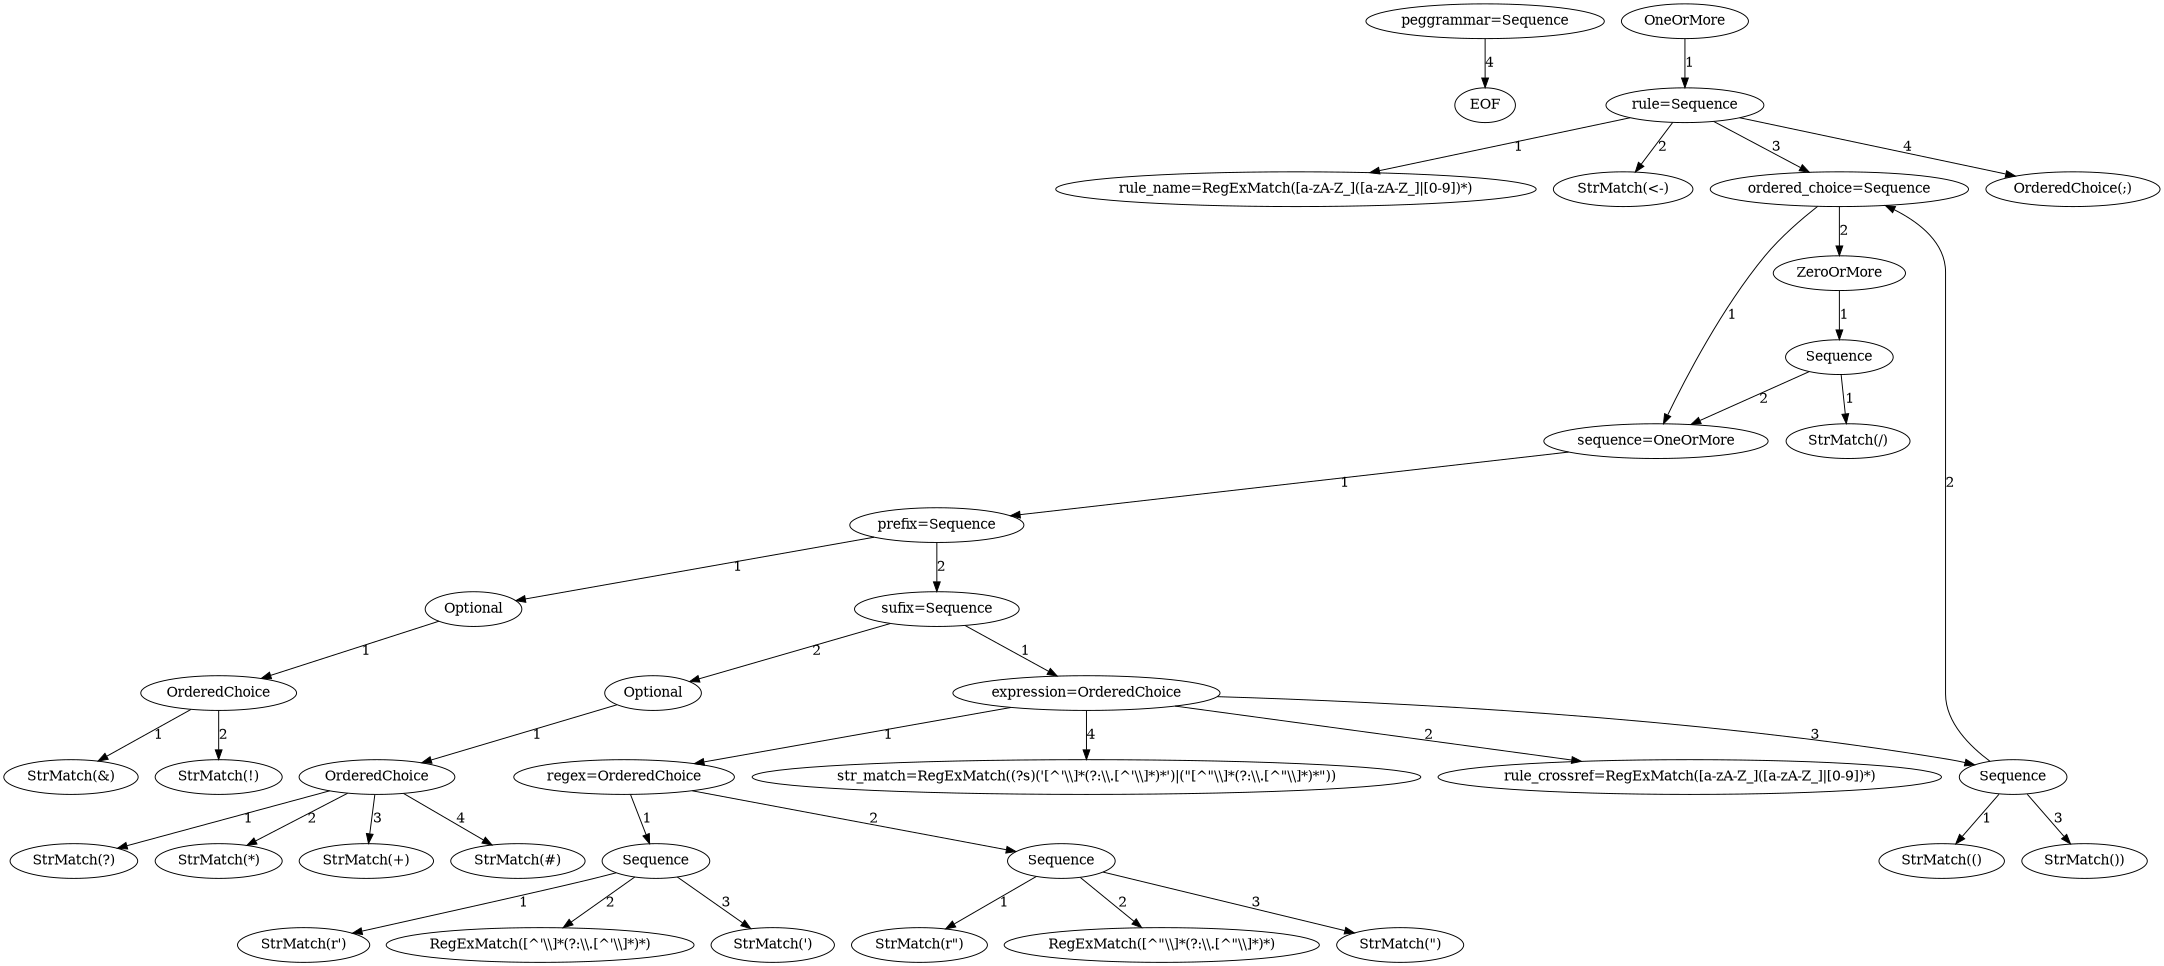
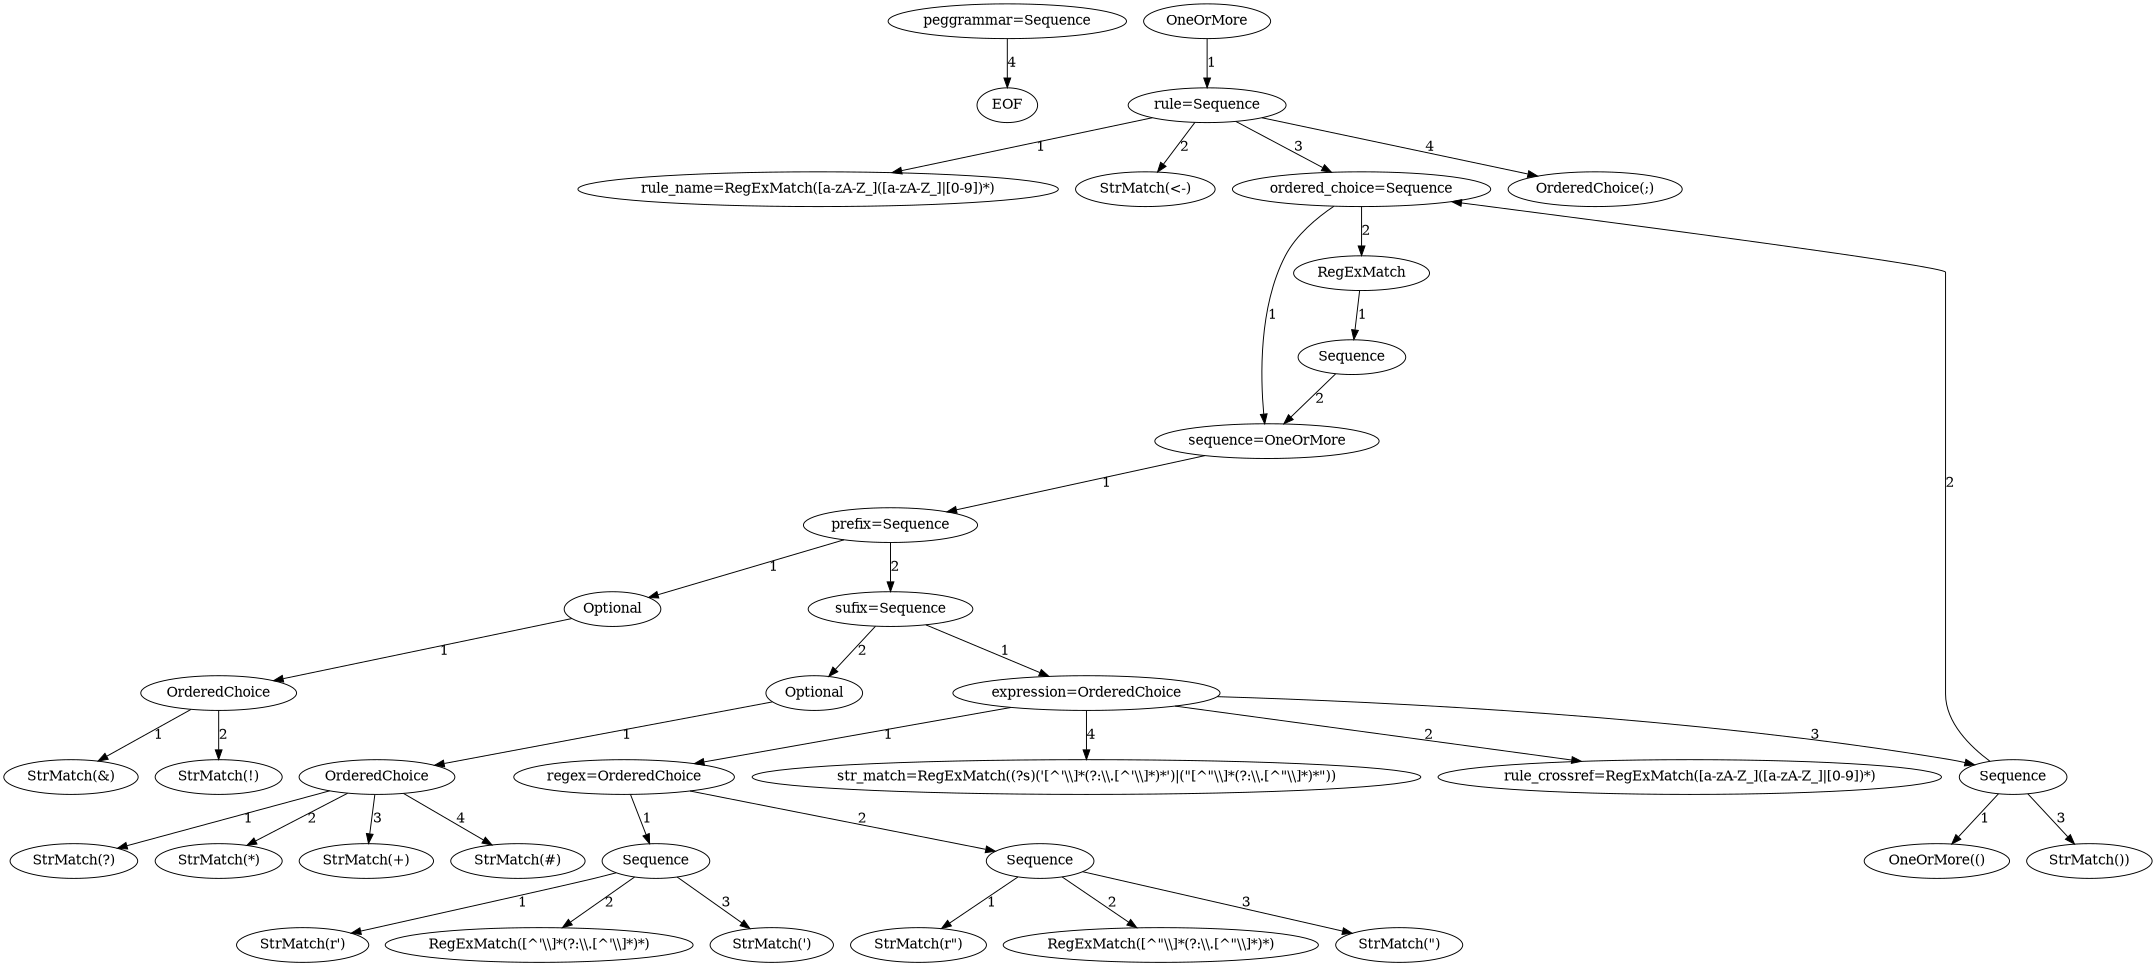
  digraph {
    n1 [label="peggrammar=Sequence"]
    n2 [label=EOF]
    n3 [label=OneOrMore]
    n4 [label="rule=Sequence"]
    n5 [label="rule_name=RegExMatch([a-zA-Z_]([a-zA-Z_]|[0-9])*)"]
    n6 [label="StrMatch(<-)"]
    n7 [label="ordered_choice=Sequence"]
    n8 [label="OrderedChoice(;)"]
    n9 [label="sequence=OneOrMore"]
-   n10 [label=ZeroOrMore]
+   n10 [label=RegExMatch]
    n11 [label="prefix=Sequence"]
    n12 [label=Sequence]
    n13 [label=Optional]
    n14 [label="sufix=Sequence"]
    n15 [label=OrderedChoice]
    n16 [label="expression=OrderedChoice"]
    n17 [label=Optional]
    n18 [label="StrMatch(&)"]
    n19 [label="StrMatch(!)"]
    n20 [label="regex=OrderedChoice"]
    n21 [label="rule_crossref=RegExMatch([a-zA-Z_]([a-zA-Z_]|[0-9])*)"]
    n22 [label=Sequence]
    n23 [label="str_match=RegExMatch((?s)('[^'\\\\]*(?:\\\\.[^'\\\\]*)*')|(\"[^\"\\\\]*(?:\\\\.[^\"\\\\]*)*\"))"]
    n24 [label=OrderedChoice]
    n25 [label=Sequence]
    n26 [label=Sequence]
-   n27 [label="StrMatch(()"]
+   n27 [label="OneOrMore(()"]
    n28 [label="StrMatch())"]
    n29 [label="StrMatch(r')"]
    n30 [label="RegExMatch([^'\\\\]*(?:\\\\.[^'\\\\]*)*)"]
    n31 [label="StrMatch(')"]
    n32 [label="StrMatch(r\")"]
    n33 [label="RegExMatch([^\"\\\\]*(?:\\\\.[^\"\\\\]*)*)"]
    n34 [label="StrMatch(\")"]
    n35 [label="StrMatch(?)"]
    n36 [label="StrMatch(*)"]
    n37 [label="StrMatch(+)"]
    n38 [label="StrMatch(#)"]
-   n39 [label="StrMatch(/)"]
    n1 -> n2 [label=4]
    n3 -> n4 [label=1]
    n4 -> n5 [label=1]
    n4 -> n6 [label=2]
    n4 -> n7 [label=3]
    n4 -> n8 [label=4]
    n7 -> n9 [label=1]
    n7 -> n10 [label=2]
    n9 -> n11 [label=1]
    n10 -> n12 [label=1]
    n11 -> n13 [label=1]
    n11 -> n14 [label=2]
    n12 -> n9 [label=2]
-   n12 -> n39 [label=1]
    n13 -> n15 [label=1]
    n14 -> n16 [label=1]
    n14 -> n17 [label=2]
    n15 -> n18 [label=1]
    n15 -> n19 [label=2]
    n16 -> n20 [label=1]
    n16 -> n21 [label=2]
    n16 -> n22 [label=3]
    n16 -> n23 [label=4]
    n17 -> n24 [label=1]
    n20 -> n25 [label=1]
    n20 -> n26 [label=2]
    n22 -> n7 [label=2]
    n22 -> n27 [label=1]
    n22 -> n28 [label=3]
    n24 -> n35 [label=1]
    n24 -> n36 [label=2]
    n24 -> n37 [label=3]
    n24 -> n38 [label=4]
    n25 -> n29 [label=1]
    n25 -> n30 [label=2]
    n25 -> n31 [label=3]
    n26 -> n32 [label=1]
    n26 -> n33 [label=2]
    n26 -> n34 [label=3]
  }
